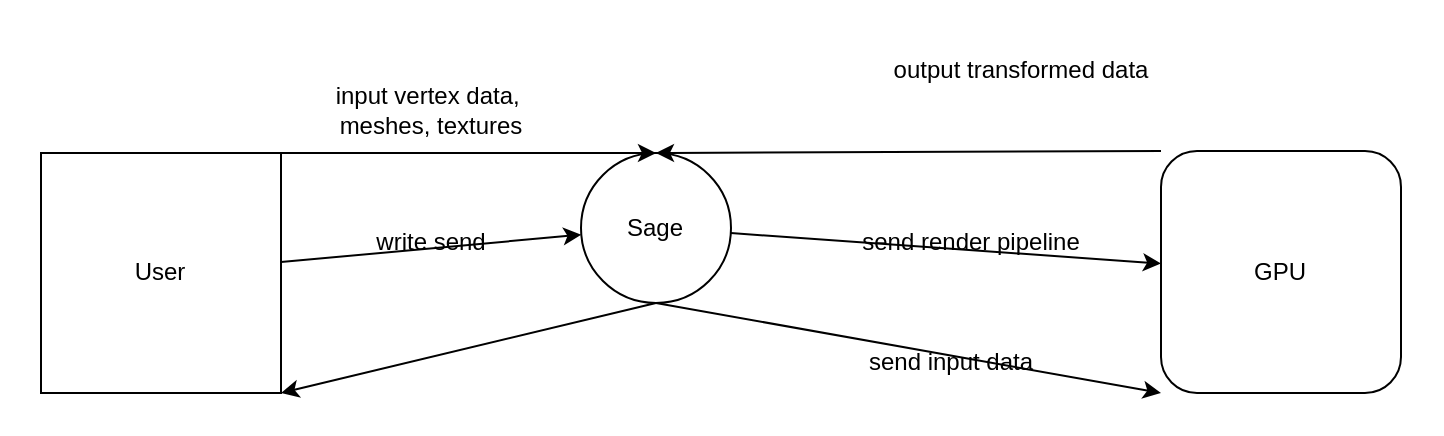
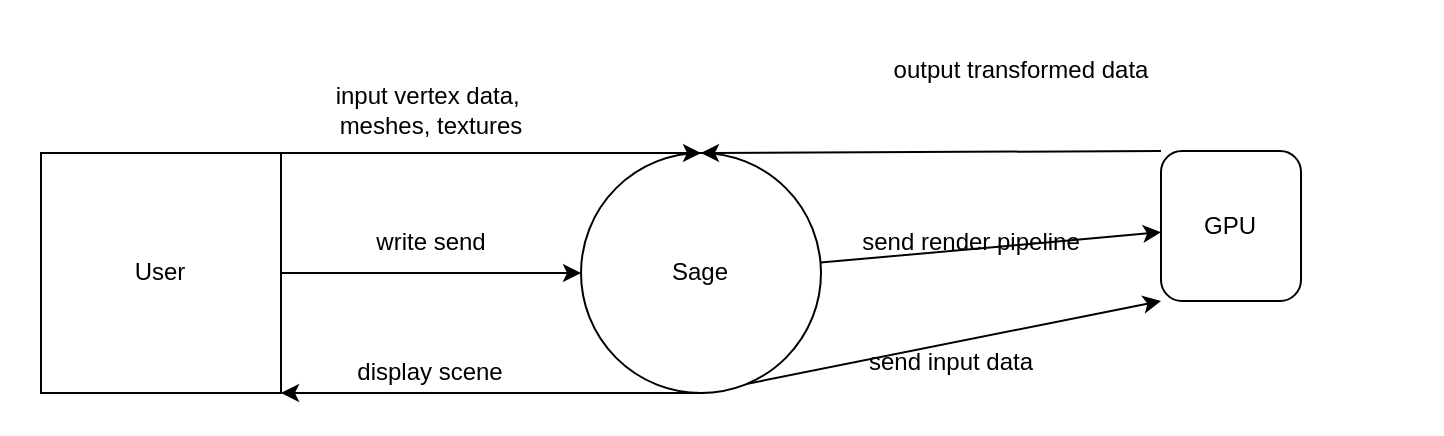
  <mxCell id="0" />
  <mxCell id="1" parent="0" />
+ <mxCell id="2" value="display scene" style="text;strokeColor=none;align=center;fillColor=none;html=1;verticalAlign=middle;whiteSpace=wrap;rounded=0;" parent="1" vertex="1"><mxGeometry x="150" y="176" width="130" height="20" as="geometry" /></mxCell>
  <mxCell id="3" style="edgeStyle=none;html=1;exitX=0.5;exitY=1;exitDx=0;exitDy=0;entryX=1;entryY=1;entryDx=0;entryDy=0;" edge="1" parent="1" source="6" target="9"><mxGeometry relative="1" as="geometry" /></mxCell>
  <mxCell id="4" style="edgeStyle=none;html=1;" edge="1" parent="1" source="6" target="11"><mxGeometry relative="1" as="geometry" /></mxCell>
  <mxCell id="5" style="edgeStyle=none;html=1;entryX=0;entryY=1;entryDx=0;entryDy=0;exitX=0.5;exitY=1;exitDx=0;exitDy=0;" edge="1" parent="1" source="6" target="11"><mxGeometry relative="1" as="geometry"><mxPoint x="410" y="156" as="sourcePoint" /></mxGeometry></mxCell>
- <mxCell id="6" value="Sage" style="ellipse;whiteSpace=wrap;html=1;aspect=fixed;" vertex="1" parent="1"><mxGeometry x="290" y="76" width="75" height="75" as="geometry" /></mxCell>
+ <mxCell id="6" value="Sage" style="ellipse;whiteSpace=wrap;html=1;aspect=fixed;" vertex="1" parent="1"><mxGeometry x="290" y="76" width="120" height="120" as="geometry" /></mxCell>
  <mxCell id="7" style="edgeStyle=none;html=1;exitX=1;exitY=0;exitDx=0;exitDy=0;entryX=0.5;entryY=0;entryDx=0;entryDy=0;" edge="1" parent="1" source="9" target="6"><mxGeometry relative="1" as="geometry" /></mxCell>
  <mxCell id="8" style="edgeStyle=none;html=1;" edge="1" parent="1" source="9" target="6"><mxGeometry relative="1" as="geometry" /></mxCell>
  <mxCell id="9" value="User" style="whiteSpace=wrap;html=1;rounded=0;" vertex="1" parent="1"><mxGeometry x="20" y="76" width="120" height="120" as="geometry" /></mxCell>
  <mxCell id="10" style="edgeStyle=none;html=1;entryX=0.5;entryY=0;entryDx=0;entryDy=0;exitX=0;exitY=0;exitDx=0;exitDy=0;" edge="1" parent="1" source="11" target="6"><mxGeometry relative="1" as="geometry" /></mxCell>
- <mxCell id="11" value="GPU" style="rounded=1;whiteSpace=wrap;html=1;" vertex="1" parent="1"><mxGeometry x="580" y="75" width="120" height="121" as="geometry" /></mxCell>
+ <mxCell id="11" value="GPU" style="rounded=1;whiteSpace=wrap;html=1;" vertex="1" parent="1"><mxGeometry x="580" y="75" width="70" height="75" as="geometry" /></mxCell>
  <mxCell id="12" value="input vertex data,&amp;nbsp;&lt;div&gt;meshes, textures&lt;/div&gt;" style="text;html=1;align=center;verticalAlign=middle;resizable=0;points=[];autosize=1;strokeColor=none;fillColor=none;" vertex="1" parent="1"><mxGeometry x="155" y="35" width="120" height="40" as="geometry" /></mxCell>
  <mxCell id="13" value="write send" style="text;html=1;align=center;verticalAlign=middle;resizable=0;points=[];autosize=1;strokeColor=none;fillColor=none;" vertex="1" parent="1"><mxGeometry x="170" y="106" width="90" height="30" as="geometry" /></mxCell>
  <mxCell id="14" value="output transformed data" style="text;html=1;align=center;verticalAlign=middle;resizable=0;points=[];autosize=1;strokeColor=none;fillColor=none;" vertex="1" parent="1"><mxGeometry x="435" y="20" width="150" height="30" as="geometry" /></mxCell>
  <mxCell id="15" value="send render pipeline" style="text;html=1;align=center;verticalAlign=middle;resizable=0;points=[];autosize=1;strokeColor=none;fillColor=none;" vertex="1" parent="1"><mxGeometry x="420" y="106" width="130" height="30" as="geometry" /></mxCell>
  <mxCell id="16" value="send input data" style="text;html=1;align=center;verticalAlign=middle;resizable=0;points=[];autosize=1;strokeColor=none;fillColor=none;" vertex="1" parent="1"><mxGeometry x="420" y="166" width="110" height="30" as="geometry" /></mxCell>
